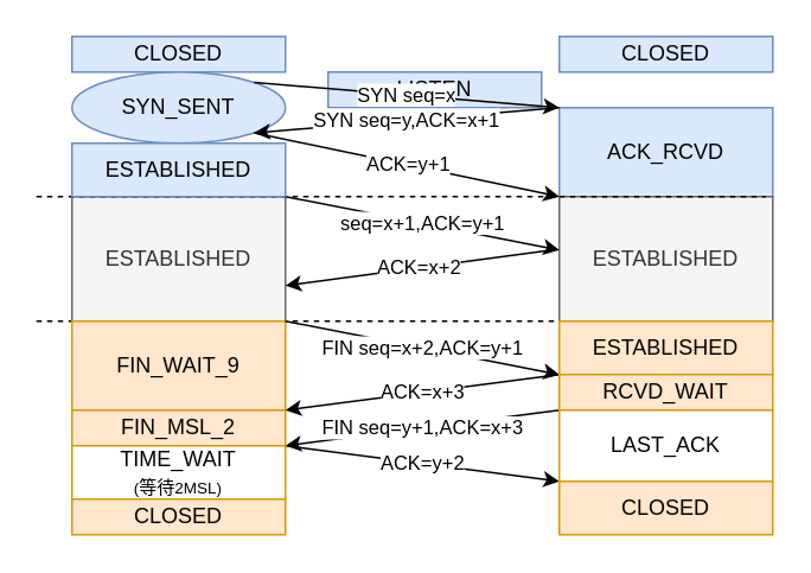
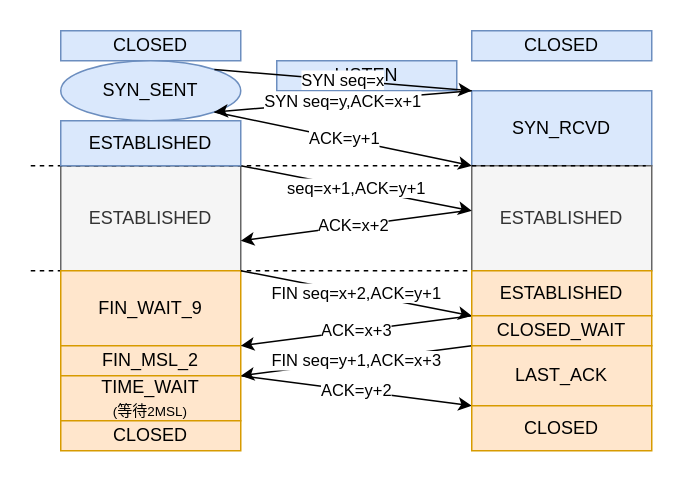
  <mxCell id="0" />
  <mxCell id="1" parent="0" />
  <mxCell id="2" value="CLOSED" style="rounded=0;whiteSpace=wrap;html=1;fillColor=#dae8fc;strokeColor=#6c8ebf;" vertex="1" parent="1"><mxGeometry x="40" y="20" width="120" height="20" as="geometry" /></mxCell>
  <mxCell id="3" value="SYN_SENT" style="ellipse;whiteSpace=wrap;html=1;fillColor=#dae8fc;strokeColor=#6c8ebf;" vertex="1" parent="1"><mxGeometry x="40" y="40" width="120" height="40" as="geometry" /></mxCell>
  <mxCell id="4" value="CLOSED" style="rounded=0;whiteSpace=wrap;html=1;fillColor=#dae8fc;strokeColor=#6c8ebf;" vertex="1" parent="1"><mxGeometry x="314" y="20" width="120" height="20" as="geometry" /></mxCell>
  <mxCell id="5" value="LISTEN" style="rounded=0;whiteSpace=wrap;html=1;fillColor=#dae8fc;strokeColor=#6c8ebf;" vertex="1" parent="1"><mxGeometry x="184" y="40" width="120" height="20" as="geometry" /></mxCell>
- <mxCell id="6" value="ACK_RCVD" style="rounded=0;whiteSpace=wrap;html=1;fillColor=#dae8fc;strokeColor=#6c8ebf;" vertex="1" parent="1"><mxGeometry x="314" y="60" width="120" height="50" as="geometry" /></mxCell>
+ <mxCell id="6" value="SYN_RCVD" style="rounded=0;whiteSpace=wrap;html=1;fillColor=#dae8fc;strokeColor=#6c8ebf;" vertex="1" parent="1"><mxGeometry x="314" y="60" width="120" height="50" as="geometry" /></mxCell>
  <mxCell id="7" value="SYN seq=x" style="endArrow=classic;html=1;rounded=0;exitX=1;exitY=0;exitDx=0;exitDy=0;entryX=0;entryY=0;entryDx=0;entryDy=0;" edge="1" parent="1" source="3" target="6"><mxGeometry width="50" height="50" relative="1" as="geometry"><mxPoint x="230" y="60" as="sourcePoint" /><mxPoint x="310" y="80" as="targetPoint" /></mxGeometry></mxCell>
  <mxCell id="8" value="SYN seq=y,ACK=x+1" style="endArrow=classic;html=1;rounded=0;entryX=1;entryY=1;entryDx=0;entryDy=0;exitX=0;exitY=0;exitDx=0;exitDy=0;" edge="1" parent="1" source="6" target="3"><mxGeometry width="50" height="50" relative="1" as="geometry"><mxPoint x="310" y="50" as="sourcePoint" /><mxPoint x="300" y="140" as="targetPoint" /></mxGeometry></mxCell>
  <mxCell id="9" value="ACK=y+1" style="endArrow=classic;html=1;rounded=0;exitX=1;exitY=1;exitDx=0;exitDy=0;entryX=0;entryY=1;entryDx=0;entryDy=0;" edge="1" parent="1" source="3" target="6"><mxGeometry width="50" height="50" relative="1" as="geometry"><mxPoint x="190" y="160" as="sourcePoint" /><mxPoint x="240" y="110" as="targetPoint" /></mxGeometry></mxCell>
  <mxCell id="10" value="ESTABLISHED" style="rounded=0;whiteSpace=wrap;html=1;fillColor=#f5f5f5;fontColor=#333333;strokeColor=#666666;" vertex="1" parent="1"><mxGeometry x="40" y="110" width="120" height="70" as="geometry" /></mxCell>
  <mxCell id="11" value="ESTABLISHED" style="rounded=0;whiteSpace=wrap;html=1;fillColor=#f5f5f5;fontColor=#333333;strokeColor=#666666;" vertex="1" parent="1"><mxGeometry x="314" y="110" width="120" height="70" as="geometry" /></mxCell>
  <mxCell id="12" value="seq=x+1,ACK=y+1" style="endArrow=classic;html=1;rounded=0;exitX=1;exitY=1;exitDx=0;exitDy=0;entryX=0;entryY=1;entryDx=0;entryDy=0;" edge="1" parent="1"><mxGeometry width="50" height="50" relative="1" as="geometry"><mxPoint x="160" y="110" as="sourcePoint" /><mxPoint x="314" y="140" as="targetPoint" /></mxGeometry></mxCell>
  <mxCell id="13" value="ACK=x+2" style="endArrow=classic;html=1;rounded=0;" edge="1" parent="1"><mxGeometry width="50" height="50" relative="1" as="geometry"><mxPoint x="310" y="140" as="sourcePoint" /><mxPoint x="160" y="160" as="targetPoint" /></mxGeometry></mxCell>
  <mxCell id="14" value="" style="endArrow=none;dashed=1;html=1;rounded=0;" edge="1" parent="1"><mxGeometry width="50" height="50" relative="1" as="geometry"><mxPoint x="20" y="110" as="sourcePoint" /><mxPoint x="430" y="110" as="targetPoint" /></mxGeometry></mxCell>
  <mxCell id="15" value="ESTABLISHED" style="rounded=0;whiteSpace=wrap;html=1;fillColor=#dae8fc;strokeColor=#6c8ebf;" vertex="1" parent="1"><mxGeometry x="40" y="80" width="120" height="30" as="geometry" /></mxCell>
  <mxCell id="16" value="" style="endArrow=none;dashed=1;html=1;rounded=0;entryX=1;entryY=0;entryDx=0;entryDy=0;" edge="1" parent="1" target="19"><mxGeometry width="50" height="50" relative="1" as="geometry"><mxPoint x="20" y="180" as="sourcePoint" /><mxPoint x="450" y="180" as="targetPoint" /></mxGeometry></mxCell>
  <mxCell id="17" value="FIN_WAIT_9" style="rounded=0;whiteSpace=wrap;html=1;fillColor=#ffe6cc;strokeColor=#d79b00;" vertex="1" parent="1"><mxGeometry x="40" y="180" width="120" height="50" as="geometry" /></mxCell>
  <mxCell id="18" value="FIN_MSL_2" style="rounded=0;whiteSpace=wrap;html=1;fillColor=#ffe6cc;strokeColor=#d79b00;" vertex="1" parent="1"><mxGeometry x="40" y="230" width="120" height="20" as="geometry" /></mxCell>
  <mxCell id="19" value="ESTABLISHED" style="rounded=0;whiteSpace=wrap;html=1;fillColor=#ffe6cc;strokeColor=#d79b00;" vertex="1" parent="1"><mxGeometry x="314" y="180" width="120" height="30" as="geometry" /></mxCell>
  <mxCell id="20" value="FIN seq=x+2,ACK=y+1" style="endArrow=classic;html=1;rounded=0;entryX=0;entryY=1;entryDx=0;entryDy=0;" edge="1" parent="1" target="19"><mxGeometry width="50" height="50" relative="1" as="geometry"><mxPoint x="160" y="180" as="sourcePoint" /><mxPoint x="230" y="220" as="targetPoint" /></mxGeometry></mxCell>
  <mxCell id="21" value="ACK=x+3" style="endArrow=classic;html=1;rounded=0;exitX=0;exitY=1;exitDx=0;exitDy=0;entryX=1;entryY=0;entryDx=0;entryDy=0;" edge="1" parent="1" source="19" target="18"><mxGeometry width="50" height="50" relative="1" as="geometry"><mxPoint x="260" y="280" as="sourcePoint" /><mxPoint x="310" y="230" as="targetPoint" /></mxGeometry></mxCell>
- <mxCell id="22" value="RCVD_WAIT" style="rounded=0;whiteSpace=wrap;html=1;fillColor=#ffe6cc;strokeColor=#d79b00;" vertex="1" parent="1"><mxGeometry x="314" y="210" width="120" height="20" as="geometry" /></mxCell>
+ <mxCell id="22" value="CLOSED_WAIT" style="rounded=0;whiteSpace=wrap;html=1;fillColor=#ffe6cc;strokeColor=#d79b00;" vertex="1" parent="1"><mxGeometry x="314" y="210" width="120" height="20" as="geometry" /></mxCell>
  <mxCell id="23" value="&lt;span style=&quot;&quot;&gt;FIN seq=y+1,ACK=x+3&lt;/span&gt;" style="endArrow=classic;html=1;rounded=0;exitX=0;exitY=1;exitDx=0;exitDy=0;entryX=1;entryY=0;entryDx=0;entryDy=0;" edge="1" parent="1"><mxGeometry width="50" height="50" relative="1" as="geometry"><mxPoint x="314" y="230" as="sourcePoint" /><mxPoint x="160" y="250" as="targetPoint" /></mxGeometry></mxCell>
- <mxCell id="24" value="LAST_ACK" style="rounded=0;whiteSpace=wrap;html=1;fillColor=#ffffff;strokeColor=#d79b00;" vertex="1" parent="1"><mxGeometry x="314" y="230" width="120" height="40" as="geometry" /></mxCell>
+ <mxCell id="24" value="LAST_ACK" style="rounded=0;whiteSpace=wrap;html=1;fillColor=#ffe6cc;strokeColor=#d79b00;" vertex="1" parent="1"><mxGeometry x="314" y="230" width="120" height="40" as="geometry" /></mxCell>
  <mxCell id="25" value="ACK=y+2" style="endArrow=classic;html=1;rounded=0;entryX=0;entryY=1;entryDx=0;entryDy=0;" edge="1" parent="1" target="24"><mxGeometry width="50" height="50" relative="1" as="geometry"><mxPoint x="160" y="250" as="sourcePoint" /><mxPoint x="240" y="260" as="targetPoint" /></mxGeometry></mxCell>
- <mxCell id="26" value="TIME_WAIT&lt;br&gt;&lt;font style=&quot;font-size: 9px;&quot;&gt;(&lt;/font&gt;&lt;font size=&quot;1&quot; style=&quot;&quot;&gt;等待&lt;/font&gt;&lt;font style=&quot;font-size: 9px;&quot;&gt;2MSL)&lt;/font&gt;" style="rounded=0;whiteSpace=wrap;html=1;fillColor=#ffffff;strokeColor=#d79b00;" vertex="1" parent="1"><mxGeometry x="40" y="250" width="120" height="30" as="geometry" /></mxCell>
+ <mxCell id="26" value="TIME_WAIT&lt;br&gt;&lt;font style=&quot;font-size: 9px;&quot;&gt;(&lt;/font&gt;&lt;font size=&quot;1&quot; style=&quot;&quot;&gt;等待&lt;/font&gt;&lt;font style=&quot;font-size: 9px;&quot;&gt;2MSL)&lt;/font&gt;" style="rounded=0;whiteSpace=wrap;html=1;fillColor=#ffe6cc;strokeColor=#d79b00;" vertex="1" parent="1"><mxGeometry x="40" y="250" width="120" height="30" as="geometry" /></mxCell>
  <mxCell id="27" value="CLOSED" style="rounded=0;whiteSpace=wrap;html=1;fillColor=#ffe6cc;strokeColor=#d79b00;" vertex="1" parent="1"><mxGeometry x="40" y="280" width="120" height="20" as="geometry" /></mxCell>
  <mxCell id="28" value="CLOSED" style="rounded=0;whiteSpace=wrap;html=1;fillColor=#ffe6cc;strokeColor=#d79b00;" vertex="1" parent="1"><mxGeometry x="314" y="270" width="120" height="30" as="geometry" /></mxCell>
